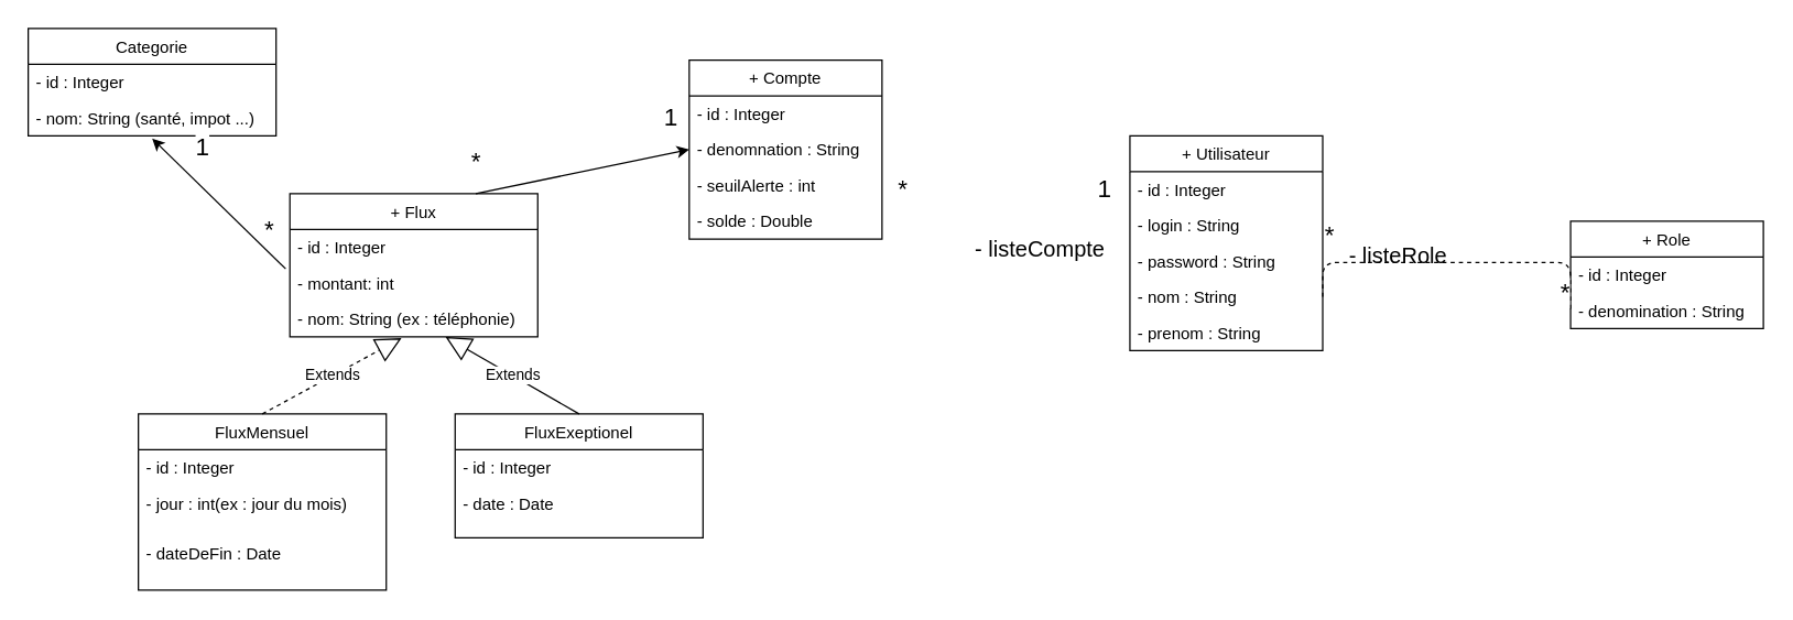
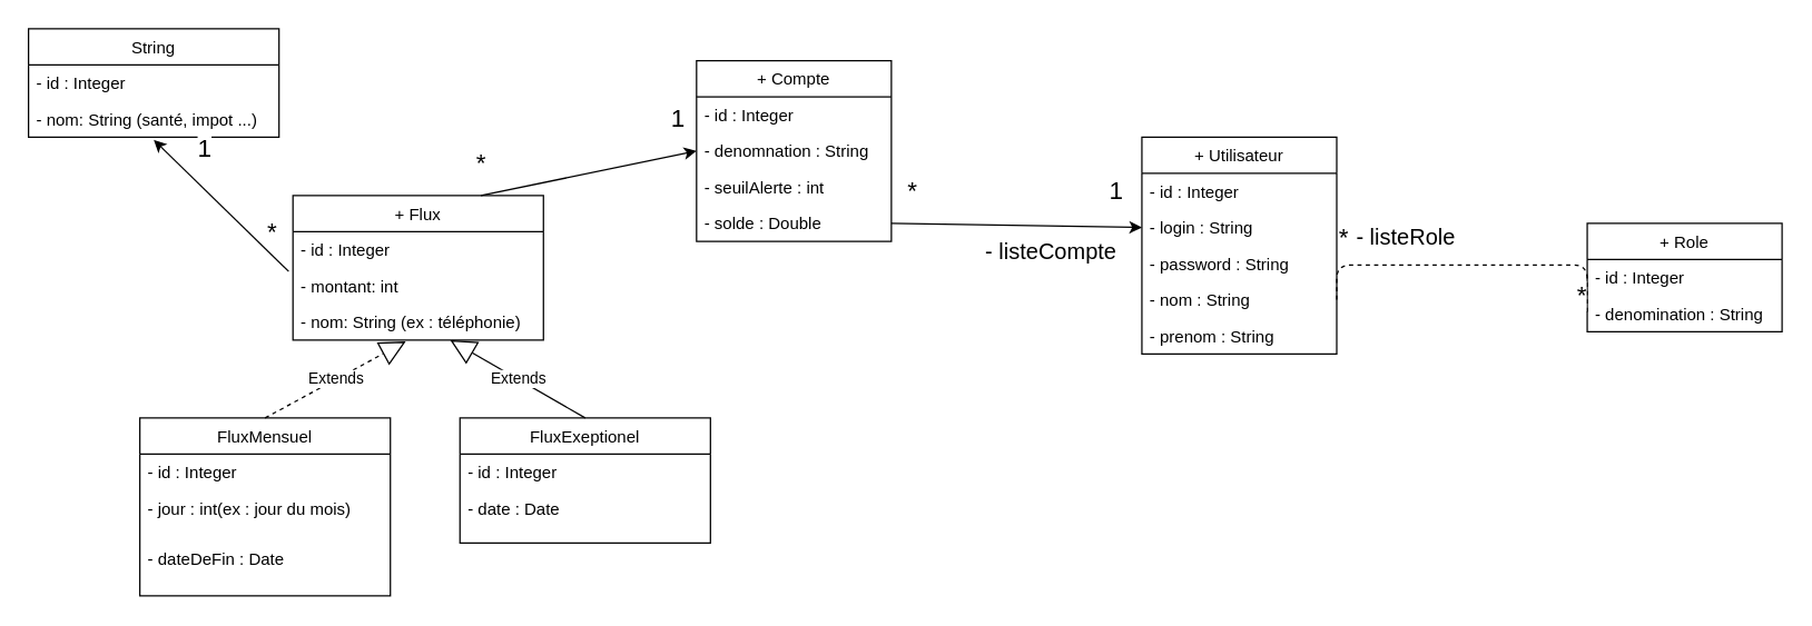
  <mxCell id="0" />
  <mxCell id="1" parent="0" />
  <mxCell id="2" value="+ Utilisateur" style="swimlane;fontStyle=0;childLayout=stackLayout;horizontal=1;startSize=26;fillColor=none;horizontalStack=0;resizeParent=1;resizeParentMax=0;resizeLast=0;collapsible=1;marginBottom=0;" parent="1" vertex="1"><mxGeometry x="820" y="98" width="140" height="156" as="geometry" /></mxCell>
  <mxCell id="3" value="- id : Integer" style="text;strokeColor=none;fillColor=none;align=left;verticalAlign=top;spacingLeft=4;spacingRight=4;overflow=hidden;rotatable=0;points=[[0,0.5],[1,0.5]];portConstraint=eastwest;" parent="2" vertex="1"><mxGeometry y="26" width="140" height="26" as="geometry" /></mxCell>
  <mxCell id="4" value="- login : String" style="text;strokeColor=none;fillColor=none;align=left;verticalAlign=top;spacingLeft=4;spacingRight=4;overflow=hidden;rotatable=0;points=[[0,0.5],[1,0.5]];portConstraint=eastwest;" parent="2" vertex="1"><mxGeometry y="52" width="140" height="26" as="geometry" /></mxCell>
  <mxCell id="5" value="- password : String" style="text;strokeColor=none;fillColor=none;align=left;verticalAlign=top;spacingLeft=4;spacingRight=4;overflow=hidden;rotatable=0;points=[[0,0.5],[1,0.5]];portConstraint=eastwest;" parent="2" vertex="1"><mxGeometry y="78" width="140" height="26" as="geometry" /></mxCell>
  <mxCell id="6" value="- nom : String" style="text;strokeColor=none;fillColor=none;align=left;verticalAlign=top;spacingLeft=4;spacingRight=4;overflow=hidden;rotatable=0;points=[[0,0.5],[1,0.5]];portConstraint=eastwest;" parent="2" vertex="1"><mxGeometry y="104" width="140" height="26" as="geometry" /></mxCell>
  <mxCell id="7" value="- prenom : String" style="text;strokeColor=none;fillColor=none;align=left;verticalAlign=top;spacingLeft=4;spacingRight=4;overflow=hidden;rotatable=0;points=[[0,0.5],[1,0.5]];portConstraint=eastwest;" parent="2" vertex="1"><mxGeometry y="130" width="140" height="26" as="geometry" /></mxCell>
  <mxCell id="8" value="+ Role" style="swimlane;fontStyle=0;childLayout=stackLayout;horizontal=1;startSize=26;fillColor=none;horizontalStack=0;resizeParent=1;resizeParentMax=0;resizeLast=0;collapsible=1;marginBottom=0;" parent="1" vertex="1"><mxGeometry x="1140" y="160" width="140" height="78" as="geometry" /></mxCell>
  <mxCell id="9" value="- id : Integer" style="text;strokeColor=none;fillColor=none;align=left;verticalAlign=top;spacingLeft=4;spacingRight=4;overflow=hidden;rotatable=0;points=[[0,0.5],[1,0.5]];portConstraint=eastwest;" parent="8" vertex="1"><mxGeometry y="26" width="140" height="26" as="geometry" /></mxCell>
  <mxCell id="10" value="- denomination : String" style="text;strokeColor=none;fillColor=none;align=left;verticalAlign=top;spacingLeft=4;spacingRight=4;overflow=hidden;rotatable=0;points=[[0,0.5],[1,0.5]];portConstraint=eastwest;" parent="8" vertex="1"><mxGeometry y="52" width="140" height="26" as="geometry" /></mxCell>
  <mxCell id="11" value="+ Compte" style="swimlane;fontStyle=0;childLayout=stackLayout;horizontal=1;startSize=26;fillColor=none;horizontalStack=0;resizeParent=1;resizeParentMax=0;resizeLast=0;collapsible=1;marginBottom=0;" parent="1" vertex="1"><mxGeometry y="43" width="140" height="130" as="geometry" x="500" /></mxCell>
  <mxCell id="12" value="- id : Integer" style="text;strokeColor=none;fillColor=none;align=left;verticalAlign=top;spacingLeft=4;spacingRight=4;overflow=hidden;rotatable=0;points=[[0,0.5],[1,0.5]];portConstraint=eastwest;" parent="11" vertex="1"><mxGeometry y="26" width="140" height="26" as="geometry" /></mxCell>
  <mxCell id="13" value="- denomnation : String" style="text;strokeColor=none;fillColor=none;align=left;verticalAlign=top;spacingLeft=4;spacingRight=4;overflow=hidden;rotatable=0;points=[[0,0.5],[1,0.5]];portConstraint=eastwest;" parent="11" vertex="1"><mxGeometry y="52" width="140" height="26" as="geometry" /></mxCell>
  <mxCell id="14" value="- seuilAlerte : int" style="text;strokeColor=none;fillColor=none;align=left;verticalAlign=top;spacingLeft=4;spacingRight=4;overflow=hidden;rotatable=0;points=[[0,0.5],[1,0.5]];portConstraint=eastwest;" parent="11" vertex="1"><mxGeometry y="78" width="140" height="26" as="geometry" /></mxCell>
  <mxCell id="15" value="- solde : Double" style="text;strokeColor=none;fillColor=none;align=left;verticalAlign=top;spacingLeft=4;spacingRight=4;overflow=hidden;rotatable=0;points=[[0,0.5],[1,0.5]];portConstraint=eastwest;" parent="11" vertex="1"><mxGeometry y="104" width="140" height="26" as="geometry" /></mxCell>
+ <mxCell id="16" style="edgeStyle=none;rounded=0;orthogonalLoop=1;jettySize=auto;html=1;exitX=1;exitY=0.5;exitDx=0;exitDy=0;entryX=0;entryY=0.5;entryDx=0;entryDy=0;" parent="1" source="15" target="4" edge="1"><mxGeometry relative="1" as="geometry" /></mxCell>
  <mxCell id="17" value="" style="endArrow=none;html=1;edgeStyle=orthogonalEdgeStyle;entryX=0;entryY=0.5;entryDx=0;entryDy=0;exitX=1;exitY=0.5;exitDx=0;exitDy=0;dashed=1;" parent="1" source="6" target="10" edge="1"><mxGeometry relative="1" as="geometry"><mxPoint x="850" y="170" as="sourcePoint" /><mxPoint x="1010" y="170" as="targetPoint" /><Array as="points"><mxPoint x="960" y="190" /><mxPoint x="1140" y="190" /></Array></mxGeometry></mxCell>
  <mxCell id="18" value="*" style="edgeLabel;resizable=0;html=1;align=left;verticalAlign=bottom;fontSize=18;" parent="17" connectable="0" vertex="1"><mxGeometry x="-1" relative="1" as="geometry"><mxPoint y="-31" as="offset" /></mxGeometry></mxCell>
  <mxCell id="19" value="*" style="edgeLabel;resizable=0;html=1;align=right;verticalAlign=bottom;fontSize=18;" parent="17" connectable="0" vertex="1"><mxGeometry x="1" relative="1" as="geometry" /></mxCell>
- <mxCell id="20" value="- listeRole" style="text;html=1;strokeColor=none;fillColor=none;align=center;verticalAlign=middle;whiteSpace=wrap;rounded=0;fontSize=16;" parent="1" vertex="1"><mxGeometry x="975" y="175" width="80" height="20" as="geometry" /></mxCell>
+ <mxCell id="20" value="- listeRole" style="text;html=1;strokeColor=none;fillColor=none;align=center;verticalAlign=middle;whiteSpace=wrap;rounded=0;fontSize=16;" parent="1" vertex="1"><mxGeometry x="970" y="160" width="80" height="20" as="geometry" /></mxCell>
  <mxCell id="21" value="- listeCompte" style="text;html=1;strokeColor=none;fillColor=none;align=center;verticalAlign=middle;whiteSpace=wrap;rounded=0;fontSize=16;" parent="1" vertex="1"><mxGeometry x="700" y="170" width="110" height="20" as="geometry" /></mxCell>
  <mxCell id="22" value="*" style="edgeLabel;resizable=0;html=1;align=left;verticalAlign=bottom;fontSize=18;" parent="1" connectable="0" vertex="1"><mxGeometry x="650" y="150" as="geometry" /></mxCell>
  <mxCell id="23" value="1" style="edgeLabel;resizable=0;html=1;align=left;verticalAlign=bottom;fontSize=18;" parent="1" connectable="0" vertex="1"><mxGeometry x="795" y="150" as="geometry" /></mxCell>
  <mxCell id="24" value="FluxExeptionel" style="swimlane;fontStyle=0;childLayout=stackLayout;horizontal=1;startSize=26;fillColor=none;horizontalStack=0;resizeParent=1;resizeParentMax=0;resizeLast=0;collapsible=1;marginBottom=0;" parent="1" vertex="1"><mxGeometry x="330" y="300" width="180" height="90" as="geometry" /></mxCell>
  <mxCell id="25" value="- id : Integer" style="text;strokeColor=none;fillColor=none;align=left;verticalAlign=top;spacingLeft=4;spacingRight=4;overflow=hidden;rotatable=0;points=[[0,0.5],[1,0.5]];portConstraint=eastwest;" parent="24" vertex="1"><mxGeometry y="26" width="180" height="26" as="geometry" /></mxCell>
  <mxCell id="26" value="- date : Date" style="text;strokeColor=none;fillColor=none;align=left;verticalAlign=top;spacingLeft=4;spacingRight=4;overflow=hidden;rotatable=0;points=[[0,0.5],[1,0.5]];portConstraint=eastwest;" parent="24" vertex="1"><mxGeometry y="52" width="180" height="38" as="geometry" /></mxCell>
  <mxCell id="27" value="FluxMensuel" style="swimlane;fontStyle=0;childLayout=stackLayout;horizontal=1;startSize=26;fillColor=none;horizontalStack=0;resizeParent=1;resizeParentMax=0;resizeLast=0;collapsible=1;marginBottom=0;" parent="1" vertex="1"><mxGeometry x="100" y="300" width="180" height="128" as="geometry" /></mxCell>
  <mxCell id="28" value="- id : Integer" style="text;strokeColor=none;fillColor=none;align=left;verticalAlign=top;spacingLeft=4;spacingRight=4;overflow=hidden;rotatable=0;points=[[0,0.5],[1,0.5]];portConstraint=eastwest;" parent="27" vertex="1"><mxGeometry y="26" width="180" height="26" as="geometry" /></mxCell>
  <mxCell id="29" value="- jour : int(ex : jour du mois)" style="text;strokeColor=none;fillColor=none;align=left;verticalAlign=top;spacingLeft=4;spacingRight=4;overflow=hidden;rotatable=0;points=[[0,0.5],[1,0.5]];portConstraint=eastwest;" parent="27" vertex="1"><mxGeometry y="52" width="180" height="36" as="geometry" /></mxCell>
  <mxCell id="30" value="- dateDeFin : Date" style="text;strokeColor=none;fillColor=none;align=left;verticalAlign=top;spacingLeft=4;spacingRight=4;overflow=hidden;rotatable=0;points=[[0,0.5],[1,0.5]];portConstraint=eastwest;" parent="27" vertex="1"><mxGeometry y="88" width="180" height="40" as="geometry" /></mxCell>
- <mxCell id="31" value="Categorie" style="swimlane;fontStyle=0;childLayout=stackLayout;horizontal=1;startSize=26;fillColor=none;horizontalStack=0;resizeParent=1;resizeParentMax=0;resizeLast=0;collapsible=1;marginBottom=0;" parent="1" vertex="1"><mxGeometry x="20" y="20" width="180" height="78" as="geometry" /></mxCell>
+ <mxCell id="31" value="String" style="swimlane;fontStyle=0;childLayout=stackLayout;horizontal=1;startSize=26;fillColor=none;horizontalStack=0;resizeParent=1;resizeParentMax=0;resizeLast=0;collapsible=1;marginBottom=0;" parent="1" vertex="1"><mxGeometry x="20" y="20" width="180" height="78" as="geometry" /></mxCell>
  <mxCell id="32" value="- id : Integer" style="text;strokeColor=none;fillColor=none;align=left;verticalAlign=top;spacingLeft=4;spacingRight=4;overflow=hidden;rotatable=0;points=[[0,0.5],[1,0.5]];portConstraint=eastwest;" parent="31" vertex="1"><mxGeometry y="26" width="180" height="26" as="geometry" /></mxCell>
  <mxCell id="33" value="- nom: String (santé, impot ...)" style="text;strokeColor=none;fillColor=none;align=left;verticalAlign=top;spacingLeft=4;spacingRight=4;overflow=hidden;rotatable=0;points=[[0,0.5],[1,0.5]];portConstraint=eastwest;" parent="31" vertex="1"><mxGeometry y="52" width="180" height="26" as="geometry" /></mxCell>
  <mxCell id="34" style="edgeStyle=none;rounded=0;orthogonalLoop=1;jettySize=auto;html=1;exitX=0.75;exitY=0;exitDx=0;exitDy=0;entryX=0;entryY=0.5;entryDx=0;entryDy=0;fontSize=16;" edge="1" parent="1" source="35" target="13"><mxGeometry relative="1" as="geometry" /></mxCell>
  <mxCell id="35" value="+ Flux" style="swimlane;fontStyle=0;childLayout=stackLayout;horizontal=1;startSize=26;fillColor=none;horizontalStack=0;resizeParent=1;resizeParentMax=0;resizeLast=0;collapsible=1;marginBottom=0;" parent="1" vertex="1"><mxGeometry x="210" y="140" width="180" height="104" as="geometry" /></mxCell>
  <mxCell id="36" value="- id : Integer" style="text;strokeColor=none;fillColor=none;align=left;verticalAlign=top;spacingLeft=4;spacingRight=4;overflow=hidden;rotatable=0;points=[[0,0.5],[1,0.5]];portConstraint=eastwest;" parent="35" vertex="1"><mxGeometry y="26" width="180" height="26" as="geometry" /></mxCell>
  <mxCell id="37" value="- montant: int" style="text;strokeColor=none;fillColor=none;align=left;verticalAlign=top;spacingLeft=4;spacingRight=4;overflow=hidden;rotatable=0;points=[[0,0.5],[1,0.5]];portConstraint=eastwest;" parent="35" vertex="1"><mxGeometry y="52" width="180" height="26" as="geometry" /></mxCell>
  <mxCell id="38" value="- nom: String (ex : téléphonie)" style="text;strokeColor=none;fillColor=none;align=left;verticalAlign=top;spacingLeft=4;spacingRight=4;overflow=hidden;rotatable=0;points=[[0,0.5],[1,0.5]];portConstraint=eastwest;" parent="35" vertex="1"><mxGeometry y="78" width="180" height="26" as="geometry" /></mxCell>
  <mxCell id="39" value="Extends" style="endArrow=block;endSize=16;endFill=0;html=1;exitX=0.5;exitY=0;exitDx=0;exitDy=0;entryX=0.45;entryY=1.038;entryDx=0;entryDy=0;entryPerimeter=0;dashed=1;" parent="1" source="27" target="38" edge="1"><mxGeometry width="160" relative="1" as="geometry"><mxPoint x="460" y="640" as="sourcePoint" /><mxPoint x="620" y="640" as="targetPoint" /></mxGeometry></mxCell>
  <mxCell id="40" value="Extends" style="endArrow=block;endSize=16;endFill=0;html=1;exitX=0.5;exitY=0;exitDx=0;exitDy=0;entryX=0.628;entryY=1;entryDx=0;entryDy=0;entryPerimeter=0;" parent="1" source="24" target="38" edge="1"><mxGeometry width="160" relative="1" as="geometry"><mxPoint x="200" y="310" as="sourcePoint" /><mxPoint x="301" y="254.988" as="targetPoint" /></mxGeometry></mxCell>
  <mxCell id="41" value="*" style="edgeLabel;resizable=0;html=1;align=left;verticalAlign=bottom;fontSize=18;" connectable="0" vertex="1" parent="1"><mxGeometry x="340" y="130" as="geometry" /></mxCell>
  <mxCell id="42" value="1" style="edgeLabel;resizable=0;html=1;align=left;verticalAlign=bottom;fontSize=18;" connectable="0" vertex="1" parent="1"><mxGeometry x="480" y="98" as="geometry" /></mxCell>
  <mxCell id="43" style="edgeStyle=none;rounded=0;orthogonalLoop=1;jettySize=auto;html=1;exitX=-0.017;exitY=0.1;exitDx=0;exitDy=0;entryX=0.5;entryY=1.077;entryDx=0;entryDy=0;fontSize=16;entryPerimeter=0;exitPerimeter=0;" edge="1" parent="1" source="37" target="33"><mxGeometry relative="1" as="geometry"><mxPoint x="35" y="173" as="sourcePoint" /><mxPoint x="190" y="141" as="targetPoint" /></mxGeometry></mxCell>
  <mxCell id="44" value="1" style="edgeLabel;resizable=0;html=1;align=left;verticalAlign=bottom;fontSize=18;" connectable="0" vertex="1" parent="1"><mxGeometry x="140" y="120" as="geometry" /></mxCell>
  <mxCell id="45" value="*" style="edgeLabel;resizable=0;html=1;align=left;verticalAlign=bottom;fontSize=18;" connectable="0" vertex="1" parent="1"><mxGeometry x="190" y="180" as="geometry" /></mxCell>
